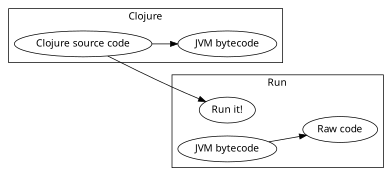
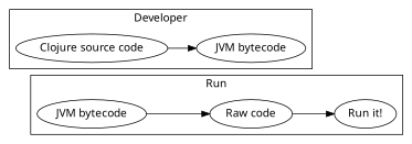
  digraph {
    fontname="Noto Sans"
    rankdir=LR
    node [fontname="Noto Sans"]
    edge [fontname="Noto Sans"]
    n1 [label="Clojure source code"]
    n2 [label="JVM bytecode"]
    n3 [label="Raw code"]
    n4 [label="Run it!"]
    n5 [label="JVM bytecode"]
    subgraph cluster_1 {
-     label=Clojure
+     label=Developer
      n1
      n2
    }
    subgraph cluster_2 {
      label=Run
      n3
      n4
      n5
    }
    n1 -> n2
    n1 -> n3 [style=invis]
-   n1 -> n4
+   n3 -> n4
    n5 -> n3
  }
